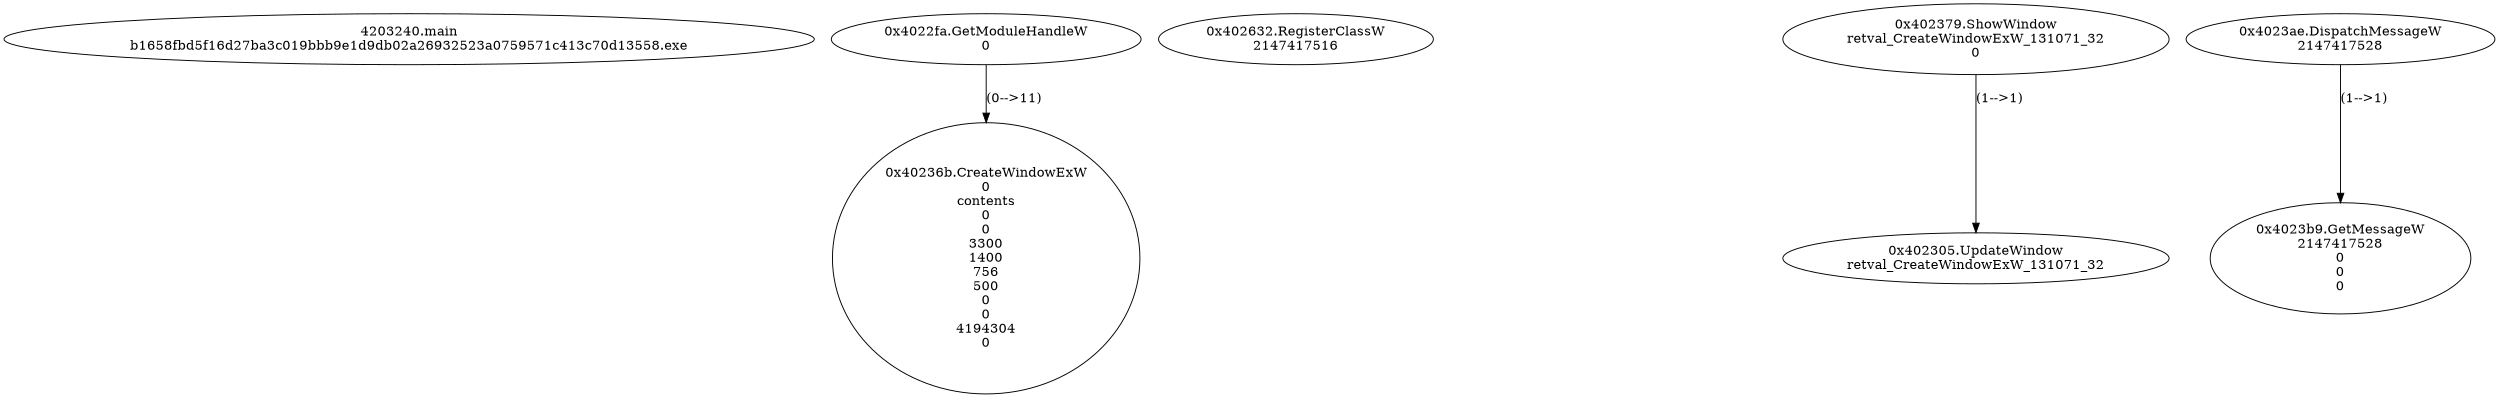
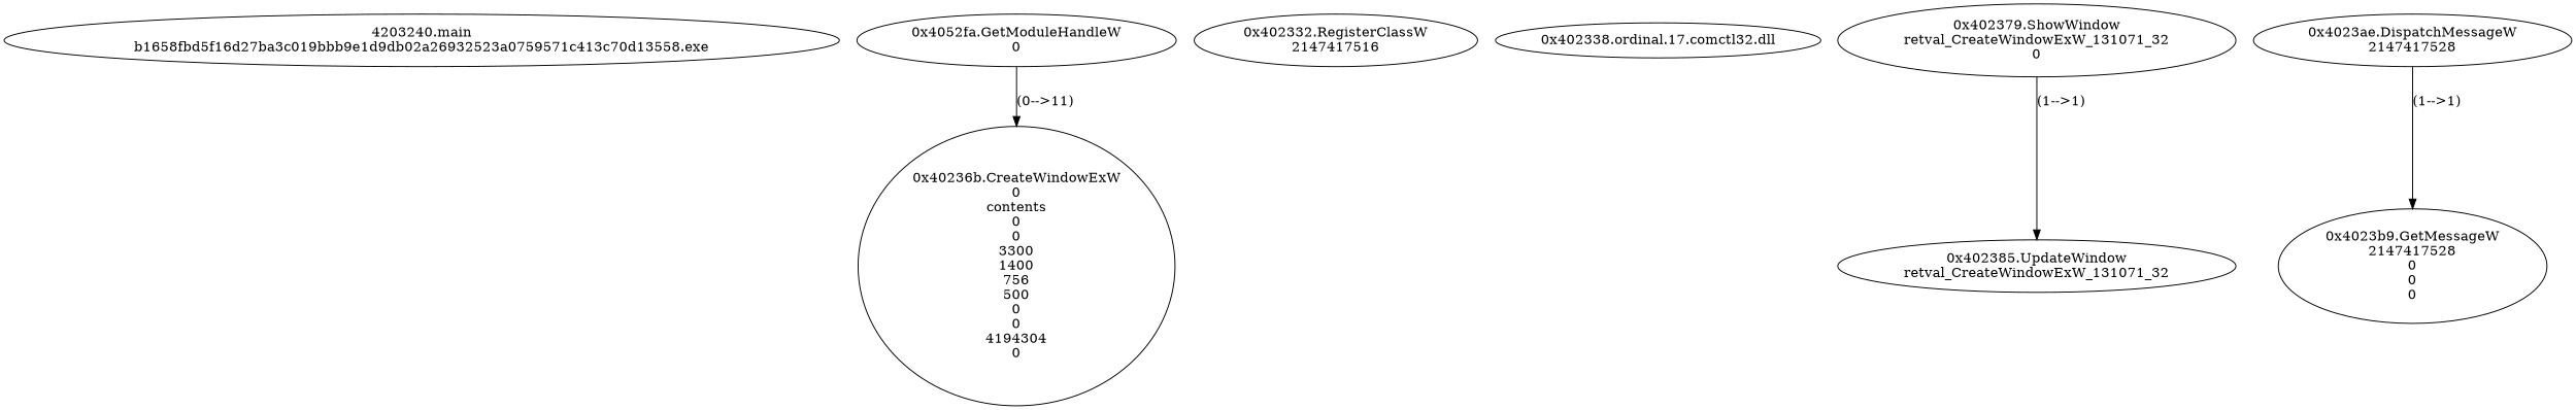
  digraph {
    n1 [label="4203240.main\nb1658fbd5f16d27ba3c019bbb9e1d9db02a26932523a0759571c413c70d13558.exe"]
-   n2 [label="0x4022fa.GetModuleHandleW\n0"]
+   n2 [label="0x4052fa.GetModuleHandleW\n0"]
    n3 [label="0x40236b.CreateWindowExW\n0\ncontents\n0\n0\n3300\n1400\n756\n500\n0\n0\n4194304\n0"]
-   n4 [label="0x402632.RegisterClassW\n2147417516"]
+   n4 [label="0x402332.RegisterClassW\n2147417516"]
+   n5 [label="0x402338.ordinal.17.comctl32.dll\n"]
    n6 [label="0x402379.ShowWindow\nretval_CreateWindowExW_131071_32\n0"]
-   n7 [label="0x402305.UpdateWindow\nretval_CreateWindowExW_131071_32"]
+   n7 [label="0x402385.UpdateWindow\nretval_CreateWindowExW_131071_32"]
    n8 [label="0x4023ae.DispatchMessageW\n2147417528"]
    n9 [label="0x4023b9.GetMessageW\n2147417528\n0\n0\n0"]
    n2 -> n3 [label="(0-->11)"]
    n6 -> n7 [label="(1-->1)"]
    n8 -> n9 [label="(1-->1)"]
  }
